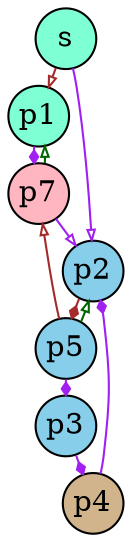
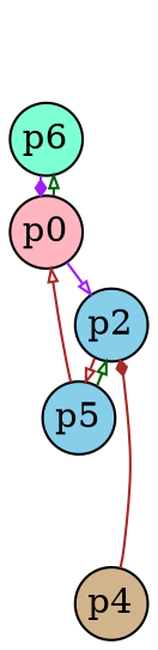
  digraph {
    nodesep=0.1
    ranksep=0.1
    node [fillcolor=skyblue fixedsize=1 shape=circle style=filled]
    edge [arrowhead=onormal arrowsize=0.5 color=purple]
-   s [fillcolor=aquamarine height=0.4 width=0.4]
-   p1 [fillcolor=aquamarine height=0.4 width=0.4]
+   p1 [fillcolor=aquamarine height=0.4 width=0.4 label=p6]
    p2 [height=0.4 width=0.4]
-   p0 [fillcolor=lightpink height=0.4 width=0.4 label=p7]
+   p0 [fillcolor=lightpink height=0.4 width=0.4]
    p5 [height=0.4 width=0.4]
-   p3 [height=0.4 width=0.4]
    p4 [fillcolor=tan height=0.4 width=0.4]
-   s -> p1 [color=brown]
-   s -> p2
    p1 -> p0 [arrowhead=diamond]
-   p2 -> p5 [arrowhead=diamond color=brown]
+   p2 -> p5 [color=brown]
    p0 -> p1 [color=darkgreen]
    p0 -> p2
    p5 -> p2 [color=darkgreen]
    p5 -> p0 [color=brown]
-   p5 -> p3 [arrowhead=diamond]
-   p3 -> p4 [arrowhead=diamond]
-   p4 -> p2 [arrowhead=diamond]
+   p4 -> p2 [arrowhead=diamond color=brown]
  }
